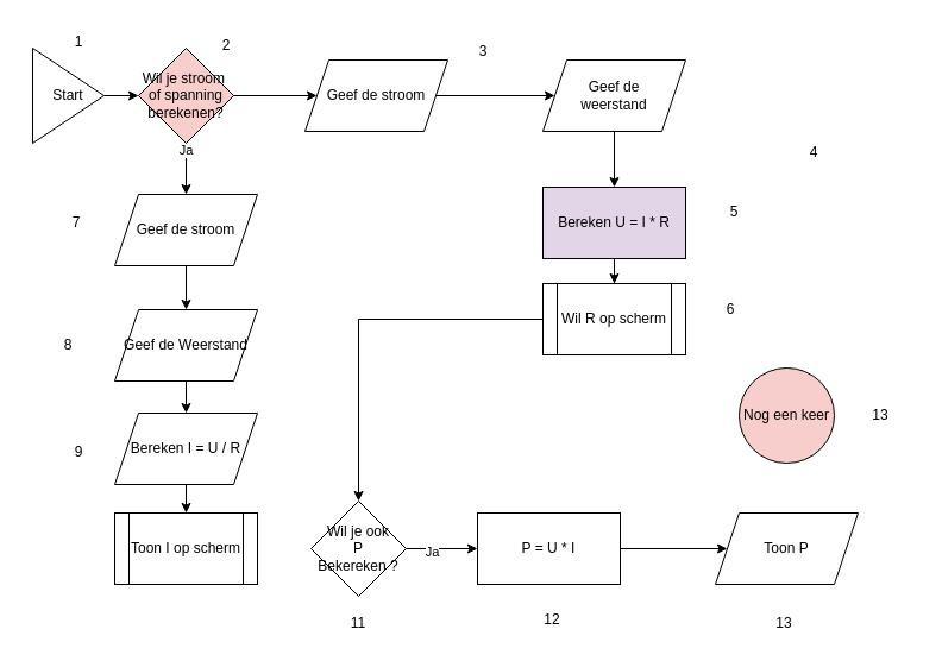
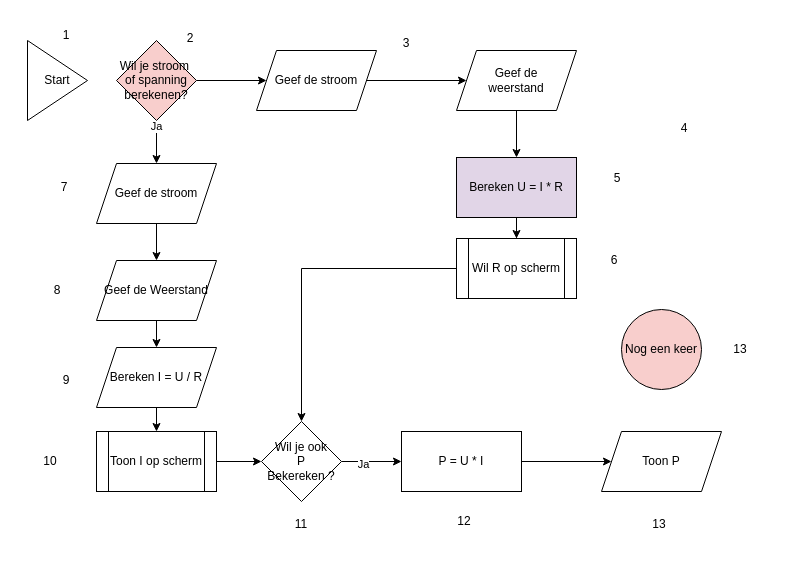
  <mxCell id="0" />
  <mxCell id="1" parent="0" />
- <mxCell id="2" value="" style="edgeStyle=orthogonalEdgeStyle;rounded=0;orthogonalLoop=1;jettySize=auto;html=1;" edge="1" parent="1" source="3" target="7"><mxGeometry relative="1" as="geometry" /></mxCell>
  <mxCell id="3" value="Start" style="triangle;whiteSpace=wrap;html=1;" vertex="1" parent="1"><mxGeometry x="27" y="40" width="60" height="80" as="geometry" /></mxCell>
  <mxCell id="4" value="" style="edgeStyle=orthogonalEdgeStyle;rounded=0;orthogonalLoop=1;jettySize=auto;html=1;" edge="1" parent="1" source="7" target="9"><mxGeometry relative="1" as="geometry" /></mxCell>
  <mxCell id="5" value="Ja" style="edgeLabel;html=1;align=center;verticalAlign=middle;resizable=0;points=[];" vertex="1" connectable="0" parent="4"><mxGeometry x="-0.767" y="-1" relative="1" as="geometry"><mxPoint as="offset" /></mxGeometry></mxCell>
  <mxCell id="6" value="" style="edgeStyle=orthogonalEdgeStyle;rounded=0;orthogonalLoop=1;jettySize=auto;html=1;" edge="1" parent="1" source="7" target="17"><mxGeometry relative="1" as="geometry" /></mxCell>
  <mxCell id="7" value="Wil je stroom&amp;nbsp;&lt;br&gt;of spanning&lt;br&gt;berekenen?&lt;br&gt;" style="rhombus;whiteSpace=wrap;html=1;fillColor=#f8cecc;" vertex="1" parent="1"><mxGeometry x="116" y="40" width="80" height="80" as="geometry" /></mxCell>
  <mxCell id="8" value="" style="edgeStyle=orthogonalEdgeStyle;rounded=0;orthogonalLoop=1;jettySize=auto;html=1;" edge="1" parent="1" source="9" target="11"><mxGeometry relative="1" as="geometry" /></mxCell>
  <mxCell id="9" value="Geef de stroom" style="shape=parallelogram;perimeter=parallelogramPerimeter;whiteSpace=wrap;html=1;fixedSize=1;" vertex="1" parent="1"><mxGeometry x="96" y="163" width="120" height="60" as="geometry" /></mxCell>
  <mxCell id="10" value="" style="edgeStyle=orthogonalEdgeStyle;rounded=0;orthogonalLoop=1;jettySize=auto;html=1;" edge="1" parent="1" source="11" target="13"><mxGeometry relative="1" as="geometry" /></mxCell>
  <mxCell id="11" value="Geef de Weerstand" style="shape=parallelogram;perimeter=parallelogramPerimeter;whiteSpace=wrap;html=1;fixedSize=1;" vertex="1" parent="1"><mxGeometry x="96" y="260" width="120" height="60" as="geometry" /></mxCell>
  <mxCell id="12" value="" style="edgeStyle=orthogonalEdgeStyle;rounded=0;orthogonalLoop=1;jettySize=auto;html=1;" edge="1" parent="1" source="13" target="15"><mxGeometry relative="1" as="geometry" /></mxCell>
  <mxCell id="13" value="Bereken I = U / R" style="shape=parallelogram;perimeter=parallelogramPerimeter;whiteSpace=wrap;html=1;fixedSize=1;" vertex="1" parent="1"><mxGeometry x="96" y="347" width="120" height="60" as="geometry" /></mxCell>
+ <mxCell id="14" value="" style="edgeStyle=orthogonalEdgeStyle;rounded=0;orthogonalLoop=1;jettySize=auto;html=1;" edge="1" parent="1" source="15" target="26"><mxGeometry relative="1" as="geometry" /></mxCell>
  <mxCell id="15" value="Toon I op scherm" style="shape=process;whiteSpace=wrap;html=1;backgroundOutline=1;" vertex="1" parent="1"><mxGeometry x="96" y="431" width="120" height="60" as="geometry" /></mxCell>
  <mxCell id="16" value="" style="edgeStyle=orthogonalEdgeStyle;rounded=0;orthogonalLoop=1;jettySize=auto;html=1;" edge="1" parent="1" source="17" target="19"><mxGeometry relative="1" as="geometry" /></mxCell>
  <mxCell id="17" value="Geef de stroom" style="shape=parallelogram;perimeter=parallelogramPerimeter;whiteSpace=wrap;html=1;fixedSize=1;" vertex="1" parent="1"><mxGeometry x="256" y="50" width="120" height="60" as="geometry" /></mxCell>
  <mxCell id="18" value="" style="edgeStyle=orthogonalEdgeStyle;rounded=0;orthogonalLoop=1;jettySize=auto;html=1;" edge="1" parent="1" source="19" target="21"><mxGeometry relative="1" as="geometry" /></mxCell>
  <mxCell id="19" value="Geef de &lt;br&gt;weerstand" style="shape=parallelogram;perimeter=parallelogramPerimeter;whiteSpace=wrap;html=1;fixedSize=1;" vertex="1" parent="1"><mxGeometry x="456" y="50" width="120" height="60" as="geometry" /></mxCell>
  <mxCell id="20" value="" style="edgeStyle=orthogonalEdgeStyle;rounded=0;orthogonalLoop=1;jettySize=auto;html=1;" edge="1" parent="1" source="21" target="23"><mxGeometry relative="1" as="geometry" /></mxCell>
  <mxCell id="21" value="Bereken U = I * R" style="whiteSpace=wrap;html=1;fillColor=#e1d5e7;" vertex="1" parent="1"><mxGeometry x="456" y="157" width="120" height="60" as="geometry" /></mxCell>
  <mxCell id="22" value="" style="edgeStyle=orthogonalEdgeStyle;rounded=0;orthogonalLoop=1;jettySize=auto;html=1;entryX=0.5;entryY=0;entryDx=0;entryDy=0;" edge="1" parent="1" source="23" target="26"><mxGeometry relative="1" as="geometry"><mxPoint x="376" y="268" as="targetPoint" /></mxGeometry></mxCell>
  <mxCell id="23" value="Wil R op scherm" style="shape=process;whiteSpace=wrap;html=1;backgroundOutline=1;" vertex="1" parent="1"><mxGeometry x="456" y="238" width="120" height="60" as="geometry" /></mxCell>
  <mxCell id="24" value="" style="edgeStyle=orthogonalEdgeStyle;rounded=0;orthogonalLoop=1;jettySize=auto;html=1;" edge="1" parent="1" source="26" target="28"><mxGeometry relative="1" as="geometry" /></mxCell>
  <mxCell id="25" value="Ja" style="edgeLabel;html=1;align=center;verticalAlign=middle;resizable=0;points=[];" vertex="1" connectable="0" parent="24"><mxGeometry x="-0.3" y="-2" relative="1" as="geometry"><mxPoint as="offset" /></mxGeometry></mxCell>
  <mxCell id="26" value="Wil je ook&lt;br&gt;P &lt;br&gt;Bekereken ?" style="rhombus;whiteSpace=wrap;html=1;" vertex="1" parent="1"><mxGeometry x="261" y="421" width="80" height="80" as="geometry" /></mxCell>
  <mxCell id="27" value="" style="edgeStyle=orthogonalEdgeStyle;rounded=0;orthogonalLoop=1;jettySize=auto;html=1;" edge="1" parent="1" source="28" target="29"><mxGeometry relative="1" as="geometry" /></mxCell>
  <mxCell id="28" value="P = U * I" style="whiteSpace=wrap;html=1;" vertex="1" parent="1"><mxGeometry x="401" y="431" width="120" height="60" as="geometry" /></mxCell>
  <mxCell id="29" value="Toon P" style="shape=parallelogram;perimeter=parallelogramPerimeter;whiteSpace=wrap;html=1;fixedSize=1;" vertex="1" parent="1"><mxGeometry x="601" y="431" width="120" height="60" as="geometry" /></mxCell>
  <mxCell id="30" value="Nog een keer" style="ellipse;whiteSpace=wrap;html=1;aspect=fixed;fillColor=#f8cecc;" vertex="1" parent="1"><mxGeometry x="621" y="309" width="80" height="80" as="geometry" /></mxCell>
  <mxCell id="31" value="1" style="text;html=1;strokeColor=none;fillColor=none;align=center;verticalAlign=middle;whiteSpace=wrap;rounded=0;" vertex="1" parent="1"><mxGeometry x="36" y="20" width="60" height="30" as="geometry" /></mxCell>
  <mxCell id="32" value="2" style="text;html=1;strokeColor=none;fillColor=none;align=center;verticalAlign=middle;whiteSpace=wrap;rounded=0;" vertex="1" parent="1"><mxGeometry x="160" width="60" height="30" as="geometry" y="23" /></mxCell>
  <mxCell id="33" value="3" style="text;html=1;strokeColor=none;fillColor=none;align=center;verticalAlign=middle;whiteSpace=wrap;rounded=0;" vertex="1" parent="1"><mxGeometry x="376" y="28" width="60" height="30" as="geometry" /></mxCell>
  <mxCell id="34" value="4" style="text;html=1;strokeColor=none;fillColor=none;align=center;verticalAlign=middle;whiteSpace=wrap;rounded=0;" vertex="1" parent="1"><mxGeometry x="654" y="113" width="60" height="30" as="geometry" /></mxCell>
  <mxCell id="35" value="5" style="text;html=1;strokeColor=none;fillColor=none;align=center;verticalAlign=middle;whiteSpace=wrap;rounded=0;" vertex="1" parent="1"><mxGeometry x="587" y="163" width="60" height="30" as="geometry" /></mxCell>
  <mxCell id="36" value="6" style="text;html=1;strokeColor=none;fillColor=none;align=center;verticalAlign=middle;whiteSpace=wrap;rounded=0;" vertex="1" parent="1"><mxGeometry x="584" y="245" width="60" height="30" as="geometry" /></mxCell>
  <mxCell id="37" value="7" style="text;html=1;strokeColor=none;fillColor=none;align=center;verticalAlign=middle;whiteSpace=wrap;rounded=0;" vertex="1" parent="1"><mxGeometry x="34" y="172" width="60" height="30" as="geometry" /></mxCell>
  <mxCell id="38" value="8" style="text;html=1;strokeColor=none;fillColor=none;align=center;verticalAlign=middle;whiteSpace=wrap;rounded=0;" vertex="1" parent="1"><mxGeometry x="27" y="275" width="60" height="30" as="geometry" /></mxCell>
  <mxCell id="39" value="9" style="text;html=1;strokeColor=none;fillColor=none;align=center;verticalAlign=middle;whiteSpace=wrap;rounded=0;" vertex="1" parent="1"><mxGeometry x="36" y="367" width="60" height="26" as="geometry" /></mxCell>
+ <mxCell id="40" value="10" style="text;html=1;strokeColor=none;fillColor=none;align=center;verticalAlign=middle;whiteSpace=wrap;rounded=0;" vertex="1" parent="1"><mxGeometry x="20" y="446" width="60" height="30" as="geometry" /></mxCell>
  <mxCell id="41" value="11" style="text;html=1;strokeColor=none;fillColor=none;align=center;verticalAlign=middle;whiteSpace=wrap;rounded=0;" vertex="1" parent="1"><mxGeometry x="271" y="509" width="60" height="30" as="geometry" /></mxCell>
  <mxCell id="42" value="12" style="text;html=1;strokeColor=none;fillColor=none;align=center;verticalAlign=middle;whiteSpace=wrap;rounded=0;" vertex="1" parent="1"><mxGeometry x="434" y="506" width="60" height="30" as="geometry" /></mxCell>
  <mxCell id="43" value="13" style="text;html=1;strokeColor=none;fillColor=none;align=center;verticalAlign=middle;whiteSpace=wrap;rounded=0;" vertex="1" parent="1"><mxGeometry x="629" y="509" width="60" height="30" as="geometry" /></mxCell>
  <mxCell id="44" value="13" style="text;html=1;strokeColor=none;fillColor=none;align=center;verticalAlign=middle;whiteSpace=wrap;rounded=0;" vertex="1" parent="1"><mxGeometry x="710" y="334" width="60" height="30" as="geometry" /></mxCell>
